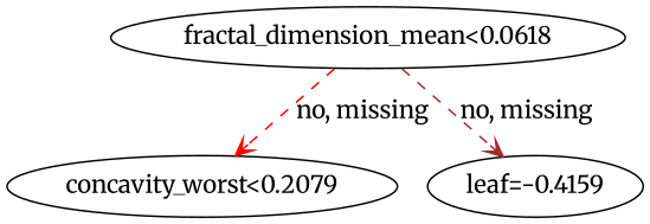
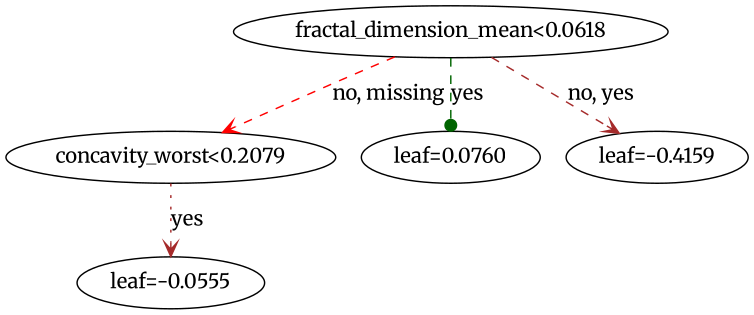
  digraph {
    fontname=Merriweather
    rankdir=UD
    node [fontname=Merriweather]
    edge [arrowhead=vee color=brown fontname=Merriweather style=dashed]
    n1 [label="concavity_worst<0.2079"]
+   n2 [label="leaf=-0.0555"]
    n3 [label="fractal_dimension_mean<0.0618"]
+   n4 [label="leaf=0.0760"]
    n5 [label="leaf=-0.4159"]
+   n1 -> n2 [label=yes style=dotted]
    n3 -> n1 [color=red label="no, missing"]
-   n3 -> n5 [label="no, missing"]
+   n3 -> n4 [arrowhead=dot color=darkgreen label=yes]
+   n3 -> n5 [label="no, yes"]
  }
